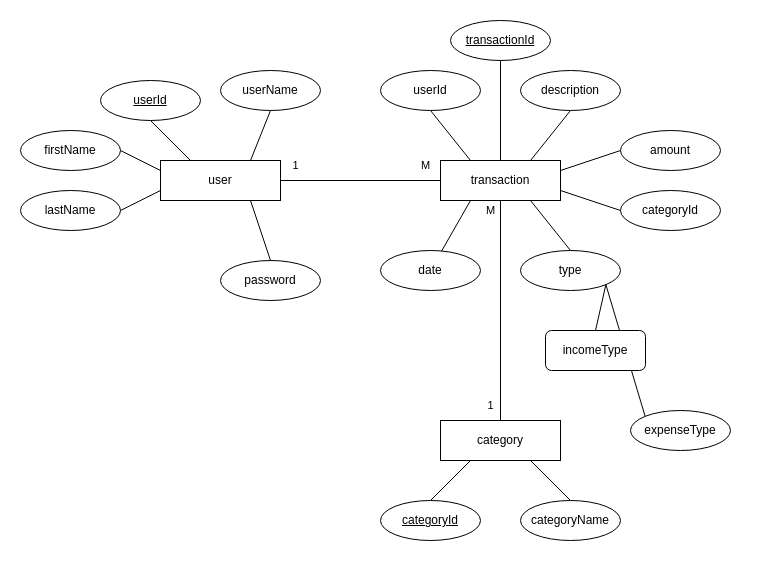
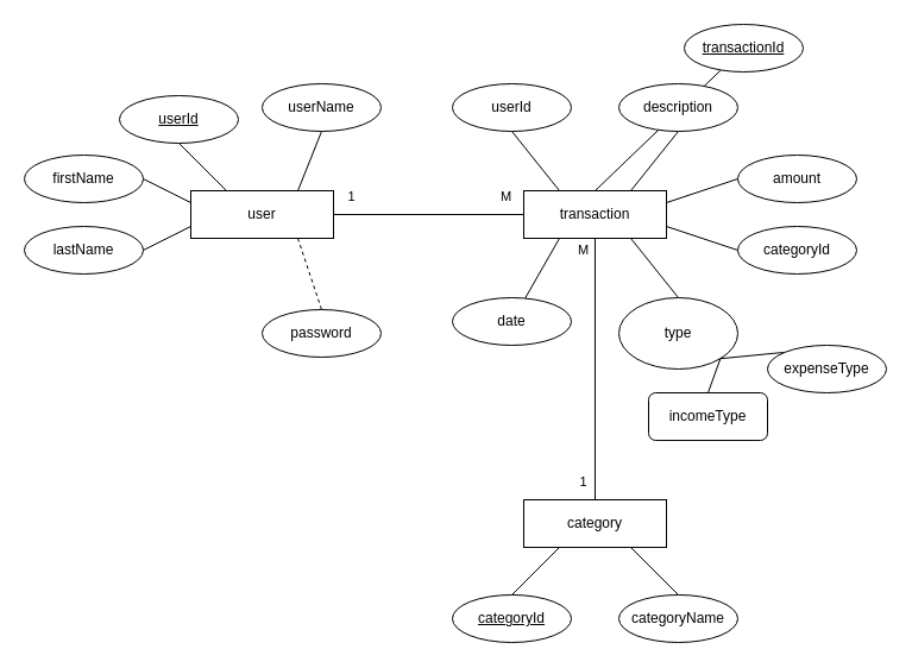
  <mxCell id="0" />
  <mxCell id="1" parent="0" />
  <mxCell id="2" style="edgeStyle=none;shape=connector;rounded=0;orthogonalLoop=1;jettySize=auto;html=1;entryX=0;entryY=0.5;entryDx=0;entryDy=0;strokeColor=default;align=center;verticalAlign=middle;fontFamily=Helvetica;fontSize=11;fontColor=default;labelBackgroundColor=default;endArrow=none;" edge="1" parent="1" source="3" target="4"><mxGeometry relative="1" as="geometry" /></mxCell>
  <mxCell id="3" value="user" style="rounded=0;whiteSpace=wrap;html=1;" vertex="1" parent="1"><mxGeometry x="160" y="160" width="120" height="40" as="geometry" /></mxCell>
  <mxCell id="4" value="transaction" style="rounded=0;whiteSpace=wrap;html=1;" vertex="1" parent="1"><mxGeometry x="440" y="160" width="120" height="40" as="geometry" /></mxCell>
  <mxCell id="5" style="edgeStyle=none;shape=connector;rounded=0;orthogonalLoop=1;jettySize=auto;html=1;exitX=1;exitY=0.5;exitDx=0;exitDy=0;entryX=0;entryY=0.25;entryDx=0;entryDy=0;strokeColor=default;align=center;verticalAlign=middle;fontFamily=Helvetica;fontSize=11;fontColor=default;labelBackgroundColor=default;endArrow=none;" edge="1" parent="1" source="6" target="3"><mxGeometry relative="1" as="geometry" /></mxCell>
  <mxCell id="6" value="firstName" style="ellipse;whiteSpace=wrap;html=1;align=center;" vertex="1" parent="1"><mxGeometry x="20" y="130" width="100" height="40" as="geometry" /></mxCell>
  <mxCell id="7" style="edgeStyle=none;shape=connector;rounded=0;orthogonalLoop=1;jettySize=auto;html=1;exitX=1;exitY=0.5;exitDx=0;exitDy=0;entryX=0;entryY=0.75;entryDx=0;entryDy=0;strokeColor=default;align=center;verticalAlign=middle;fontFamily=Helvetica;fontSize=11;fontColor=default;labelBackgroundColor=default;endArrow=none;" edge="1" parent="1" source="8" target="3"><mxGeometry relative="1" as="geometry" /></mxCell>
  <mxCell id="8" value="lastName" style="ellipse;whiteSpace=wrap;html=1;align=center;" vertex="1" parent="1"><mxGeometry x="20" y="190" width="100" height="40" as="geometry" /></mxCell>
  <mxCell id="9" style="edgeStyle=none;shape=connector;rounded=0;orthogonalLoop=1;jettySize=auto;html=1;exitX=0.5;exitY=1;exitDx=0;exitDy=0;entryX=0.25;entryY=0;entryDx=0;entryDy=0;strokeColor=default;align=center;verticalAlign=middle;fontFamily=Helvetica;fontSize=11;fontColor=default;labelBackgroundColor=default;endArrow=none;" edge="1" parent="1" source="10" target="3"><mxGeometry relative="1" as="geometry" /></mxCell>
  <mxCell id="10" value="&lt;u&gt;userId&lt;/u&gt;" style="ellipse;whiteSpace=wrap;html=1;align=center;" vertex="1" parent="1"><mxGeometry x="100" y="80" width="100" height="40" as="geometry" /></mxCell>
  <mxCell id="11" value="password" style="ellipse;whiteSpace=wrap;html=1;align=center;" vertex="1" parent="1"><mxGeometry x="220" y="260" width="100" height="40" as="geometry" /></mxCell>
  <mxCell id="12" style="edgeStyle=none;shape=connector;rounded=0;orthogonalLoop=1;jettySize=auto;html=1;exitX=0.5;exitY=1;exitDx=0;exitDy=0;entryX=0.75;entryY=0;entryDx=0;entryDy=0;strokeColor=default;align=center;verticalAlign=middle;fontFamily=Helvetica;fontSize=11;fontColor=default;labelBackgroundColor=default;endArrow=none;" edge="1" parent="1" source="13" target="3"><mxGeometry relative="1" as="geometry" /></mxCell>
  <mxCell id="13" value="userName" style="ellipse;whiteSpace=wrap;html=1;align=center;" vertex="1" parent="1"><mxGeometry x="220" y="70" width="100" height="40" as="geometry" /></mxCell>
  <mxCell id="14" style="edgeStyle=none;shape=connector;rounded=0;orthogonalLoop=1;jettySize=auto;html=1;exitX=0.5;exitY=1;exitDx=0;exitDy=0;entryX=0.25;entryY=0;entryDx=0;entryDy=0;strokeColor=default;align=center;verticalAlign=middle;fontFamily=Helvetica;fontSize=11;fontColor=default;labelBackgroundColor=default;endArrow=none;" edge="1" parent="1" source="15" target="4"><mxGeometry relative="1" as="geometry" /></mxCell>
  <mxCell id="15" value="userId" style="ellipse;whiteSpace=wrap;html=1;align=center;" vertex="1" parent="1"><mxGeometry x="380" y="70" width="100" height="40" as="geometry" /></mxCell>
  <mxCell id="16" style="edgeStyle=none;shape=connector;rounded=0;orthogonalLoop=1;jettySize=auto;html=1;entryX=0.5;entryY=0;entryDx=0;entryDy=0;strokeColor=default;align=center;verticalAlign=middle;fontFamily=Helvetica;fontSize=11;fontColor=default;labelBackgroundColor=default;endArrow=none;" edge="1" parent="1" source="17" target="4"><mxGeometry relative="1" as="geometry" /></mxCell>
- <mxCell id="17" value="&lt;u&gt;transactionId&lt;/u&gt;" style="ellipse;whiteSpace=wrap;html=1;align=center;" vertex="1" parent="1"><mxGeometry x="450" y="20" width="100" height="40" as="geometry" /></mxCell>
+ <mxCell id="17" value="&lt;u&gt;transactionId&lt;/u&gt;" style="ellipse;whiteSpace=wrap;html=1;align=center;" vertex="1" parent="1"><mxGeometry x="575" y="20" width="100" height="40" as="geometry" /></mxCell>
  <mxCell id="18" value="date" style="ellipse;whiteSpace=wrap;html=1;align=center;" vertex="1" parent="1"><mxGeometry x="380" y="250" width="100" height="40" as="geometry" /></mxCell>
  <mxCell id="19" style="edgeStyle=none;shape=connector;rounded=0;orthogonalLoop=1;jettySize=auto;html=1;exitX=0.5;exitY=0;exitDx=0;exitDy=0;entryX=0.75;entryY=1;entryDx=0;entryDy=0;strokeColor=default;align=center;verticalAlign=middle;fontFamily=Helvetica;fontSize=11;fontColor=default;labelBackgroundColor=default;endArrow=none;" edge="1" parent="1" source="20" target="4"><mxGeometry relative="1" as="geometry" /></mxCell>
- <mxCell id="20" value="type" style="ellipse;whiteSpace=wrap;html=1;align=center;" vertex="1" parent="1"><mxGeometry x="520" y="250" width="100" height="40" as="geometry" /></mxCell>
+ <mxCell id="20" value="type" style="ellipse;whiteSpace=wrap;html=1;align=center;" vertex="1" parent="1"><mxGeometry x="520" y="250" width="100" height="60" as="geometry" /></mxCell>
  <mxCell id="21" style="edgeStyle=none;shape=connector;rounded=0;orthogonalLoop=1;jettySize=auto;html=1;exitX=0;exitY=0.5;exitDx=0;exitDy=0;entryX=1;entryY=0.25;entryDx=0;entryDy=0;strokeColor=default;align=center;verticalAlign=middle;fontFamily=Helvetica;fontSize=11;fontColor=default;labelBackgroundColor=default;endArrow=none;" edge="1" parent="1" source="22" target="4"><mxGeometry relative="1" as="geometry" /></mxCell>
  <mxCell id="22" value="amount" style="ellipse;whiteSpace=wrap;html=1;align=center;" vertex="1" parent="1"><mxGeometry x="620" y="130" width="100" height="40" as="geometry" /></mxCell>
  <mxCell id="23" style="edgeStyle=none;shape=connector;rounded=0;orthogonalLoop=1;jettySize=auto;html=1;exitX=0;exitY=0.5;exitDx=0;exitDy=0;entryX=1;entryY=0.75;entryDx=0;entryDy=0;strokeColor=default;align=center;verticalAlign=middle;fontFamily=Helvetica;fontSize=11;fontColor=default;labelBackgroundColor=default;endArrow=none;" edge="1" parent="1" source="24" target="4"><mxGeometry relative="1" as="geometry" /></mxCell>
  <mxCell id="24" value="categoryId" style="ellipse;whiteSpace=wrap;html=1;align=center;" vertex="1" parent="1"><mxGeometry x="620" y="190" width="100" height="40" as="geometry" /></mxCell>
  <mxCell id="25" style="edgeStyle=none;shape=connector;rounded=0;orthogonalLoop=1;jettySize=auto;html=1;exitX=0.5;exitY=1;exitDx=0;exitDy=0;entryX=0.75;entryY=0;entryDx=0;entryDy=0;strokeColor=default;align=center;verticalAlign=middle;fontFamily=Helvetica;fontSize=11;fontColor=default;labelBackgroundColor=default;endArrow=none;" edge="1" parent="1" source="26" target="4"><mxGeometry relative="1" as="geometry" /></mxCell>
  <mxCell id="26" value="description" style="ellipse;whiteSpace=wrap;html=1;align=center;" vertex="1" parent="1"><mxGeometry x="520" y="70" width="100" height="40" as="geometry" /></mxCell>
  <mxCell id="27" style="edgeStyle=none;shape=connector;rounded=0;orthogonalLoop=1;jettySize=auto;html=1;exitX=0.25;exitY=1;exitDx=0;exitDy=0;entryX=0.5;entryY=0;entryDx=0;entryDy=0;strokeColor=default;align=center;verticalAlign=middle;fontFamily=Helvetica;fontSize=11;fontColor=default;labelBackgroundColor=default;endArrow=none;" edge="1" parent="1" source="30" target="31"><mxGeometry relative="1" as="geometry" /></mxCell>
  <mxCell id="28" style="edgeStyle=none;shape=connector;rounded=0;orthogonalLoop=1;jettySize=auto;html=1;exitX=0.75;exitY=1;exitDx=0;exitDy=0;entryX=0.5;entryY=0;entryDx=0;entryDy=0;strokeColor=default;align=center;verticalAlign=middle;fontFamily=Helvetica;fontSize=11;fontColor=default;labelBackgroundColor=default;endArrow=none;" edge="1" parent="1" source="30" target="32"><mxGeometry relative="1" as="geometry" /></mxCell>
  <mxCell id="29" style="edgeStyle=none;shape=connector;rounded=0;orthogonalLoop=1;jettySize=auto;html=1;exitX=0.5;exitY=0;exitDx=0;exitDy=0;entryX=0.5;entryY=1;entryDx=0;entryDy=0;strokeColor=default;align=center;verticalAlign=middle;fontFamily=Helvetica;fontSize=11;fontColor=default;labelBackgroundColor=default;endArrow=none;" edge="1" parent="1" source="30" target="4"><mxGeometry relative="1" as="geometry" /></mxCell>
  <mxCell id="30" value="category" style="rounded=0;whiteSpace=wrap;html=1;" vertex="1" parent="1"><mxGeometry x="440" y="420" width="120" height="40" as="geometry" /></mxCell>
  <mxCell id="31" value="&lt;u&gt;categoryId&lt;/u&gt;" style="ellipse;whiteSpace=wrap;html=1;align=center;" vertex="1" parent="1"><mxGeometry x="380" y="500" width="100" height="40" as="geometry" /></mxCell>
  <mxCell id="32" value="categoryName" style="ellipse;whiteSpace=wrap;html=1;align=center;" vertex="1" parent="1"><mxGeometry x="520" y="500" width="100" height="40" as="geometry" /></mxCell>
- <mxCell id="33" value="" style="endArrow=none;html=1;rounded=0;strokeColor=default;align=center;verticalAlign=middle;fontFamily=Helvetica;fontSize=11;fontColor=default;labelBackgroundColor=default;entryX=0.5;entryY=0;entryDx=0;entryDy=0;exitX=0.75;exitY=1;exitDx=0;exitDy=0;" edge="1" parent="1" source="3" target="11"><mxGeometry width="50" height="50" relative="1" as="geometry"><mxPoint x="345" y="380" as="sourcePoint" /><mxPoint x="395" y="330" as="targetPoint" /></mxGeometry></mxCell>
+ <mxCell id="33" value="" style="endArrow=none;html=1;rounded=0;strokeColor=default;align=center;verticalAlign=middle;fontFamily=Helvetica;fontSize=11;fontColor=default;labelBackgroundColor=default;entryX=0.5;entryY=0;entryDx=0;entryDy=0;exitX=0.75;exitY=1;exitDx=0;exitDy=0;dashed=1;" edge="1" parent="1" source="3" target="11"><mxGeometry width="50" height="50" relative="1" as="geometry"><mxPoint x="345" y="380" as="sourcePoint" /><mxPoint x="395" y="330" as="targetPoint" /></mxGeometry></mxCell>
  <mxCell id="34" style="edgeStyle=none;shape=connector;rounded=0;orthogonalLoop=1;jettySize=auto;html=1;entryX=0.25;entryY=1;entryDx=0;entryDy=0;strokeColor=default;align=center;verticalAlign=middle;fontFamily=Helvetica;fontSize=11;fontColor=default;labelBackgroundColor=default;endArrow=none;" edge="1" parent="1" source="18" target="4"><mxGeometry relative="1" as="geometry" /></mxCell>
  <mxCell id="35" value="1" style="text;html=1;align=center;verticalAlign=middle;resizable=0;points=[];autosize=1;strokeColor=none;fillColor=none;fontFamily=Helvetica;fontSize=11;fontColor=default;labelBackgroundColor=default;" vertex="1" parent="1"><mxGeometry x="280" y="150" width="30" height="30" as="geometry" /></mxCell>
  <mxCell id="36" value="M" style="text;html=1;align=center;verticalAlign=middle;resizable=0;points=[];autosize=1;strokeColor=none;fillColor=none;fontFamily=Helvetica;fontSize=11;fontColor=default;labelBackgroundColor=default;" vertex="1" parent="1"><mxGeometry x="410" y="150" width="30" height="30" as="geometry" /></mxCell>
  <mxCell id="37" value="1" style="text;html=1;align=center;verticalAlign=middle;resizable=0;points=[];autosize=1;strokeColor=none;fillColor=none;fontFamily=Helvetica;fontSize=11;fontColor=default;labelBackgroundColor=default;" vertex="1" parent="1"><mxGeometry x="475" y="390" width="30" height="30" as="geometry" /></mxCell>
  <mxCell id="38" value="M" style="text;html=1;align=center;verticalAlign=middle;resizable=0;points=[];autosize=1;strokeColor=none;fillColor=none;fontFamily=Helvetica;fontSize=11;fontColor=default;labelBackgroundColor=default;" vertex="1" parent="1"><mxGeometry x="475" y="195" width="30" height="30" as="geometry" /></mxCell>
  <mxCell id="39" style="edgeStyle=none;shape=connector;rounded=0;orthogonalLoop=1;jettySize=auto;html=1;exitX=0;exitY=0;exitDx=0;exitDy=0;entryX=1;entryY=1;entryDx=0;entryDy=0;strokeColor=default;align=center;verticalAlign=middle;fontFamily=Helvetica;fontSize=11;fontColor=default;labelBackgroundColor=default;endArrow=none;" edge="1" parent="1" source="40" target="20"><mxGeometry relative="1" as="geometry" /></mxCell>
- <mxCell id="40" value="expenseType" style="ellipse;whiteSpace=wrap;html=1;align=center;" vertex="1" parent="1"><mxGeometry x="630" y="410" width="100" height="40" as="geometry" /></mxCell>
+ <mxCell id="40" value="expenseType" style="ellipse;whiteSpace=wrap;html=1;align=center;" vertex="1" parent="1"><mxGeometry x="645" y="290" width="100" height="40" as="geometry" /></mxCell>
  <mxCell id="41" style="edgeStyle=none;shape=connector;rounded=0;orthogonalLoop=1;jettySize=auto;html=1;exitX=0.5;exitY=0;exitDx=0;exitDy=0;entryX=1;entryY=1;entryDx=0;entryDy=0;strokeColor=default;align=center;verticalAlign=middle;fontFamily=Helvetica;fontSize=11;fontColor=default;labelBackgroundColor=default;endArrow=none;" edge="1" parent="1" source="42" target="20"><mxGeometry relative="1" as="geometry" /></mxCell>
  <mxCell id="42" value="incomeType" style="whiteSpace=wrap;html=1;align=center;rounded=1;" vertex="1" parent="1"><mxGeometry x="545" y="330" width="100" height="40" as="geometry" /></mxCell>
